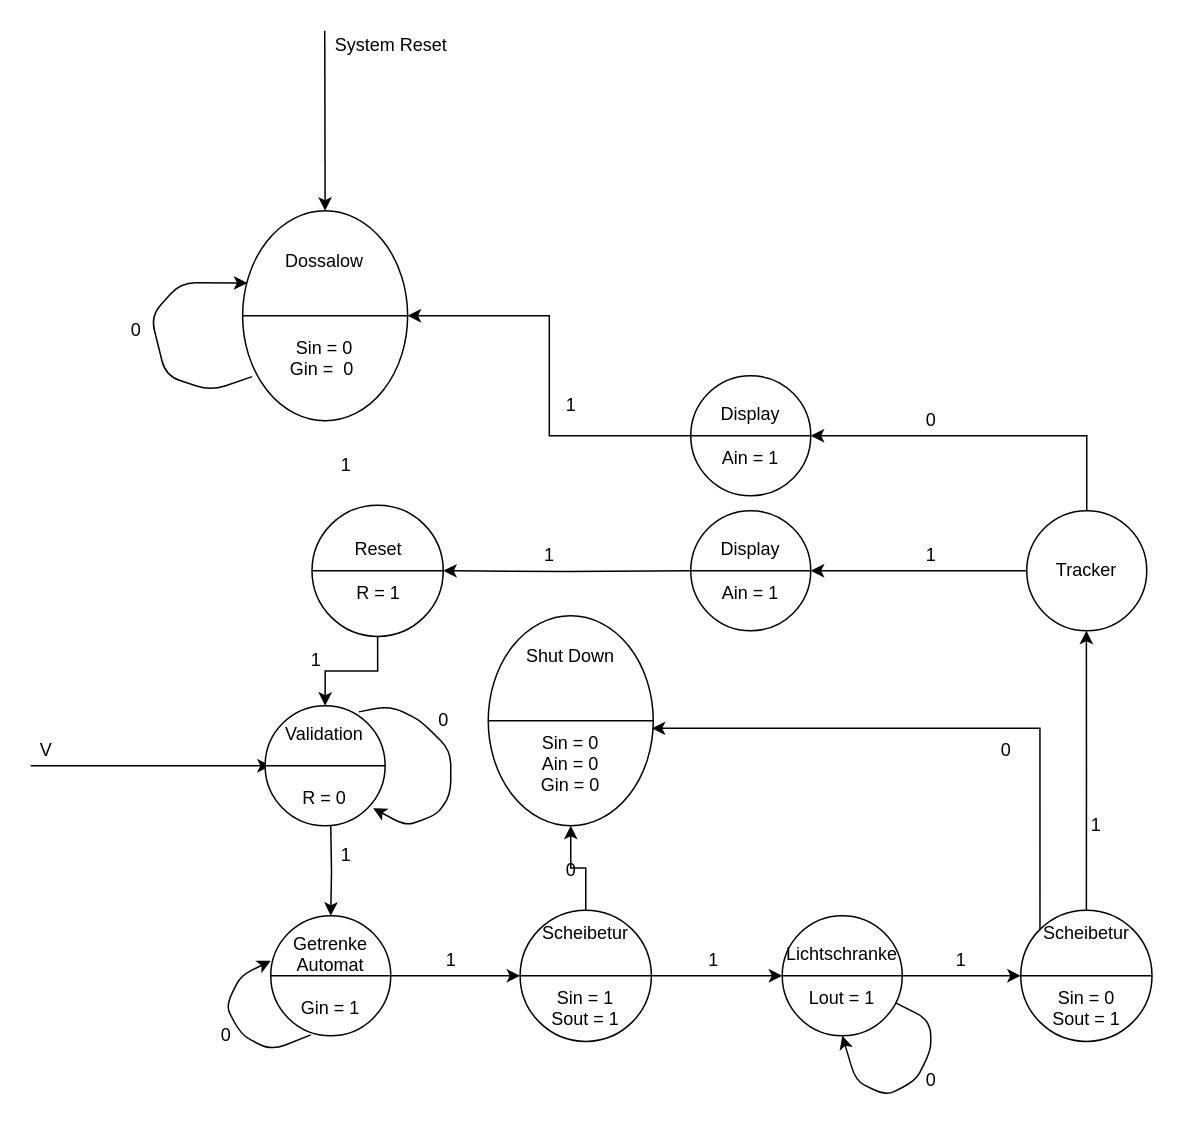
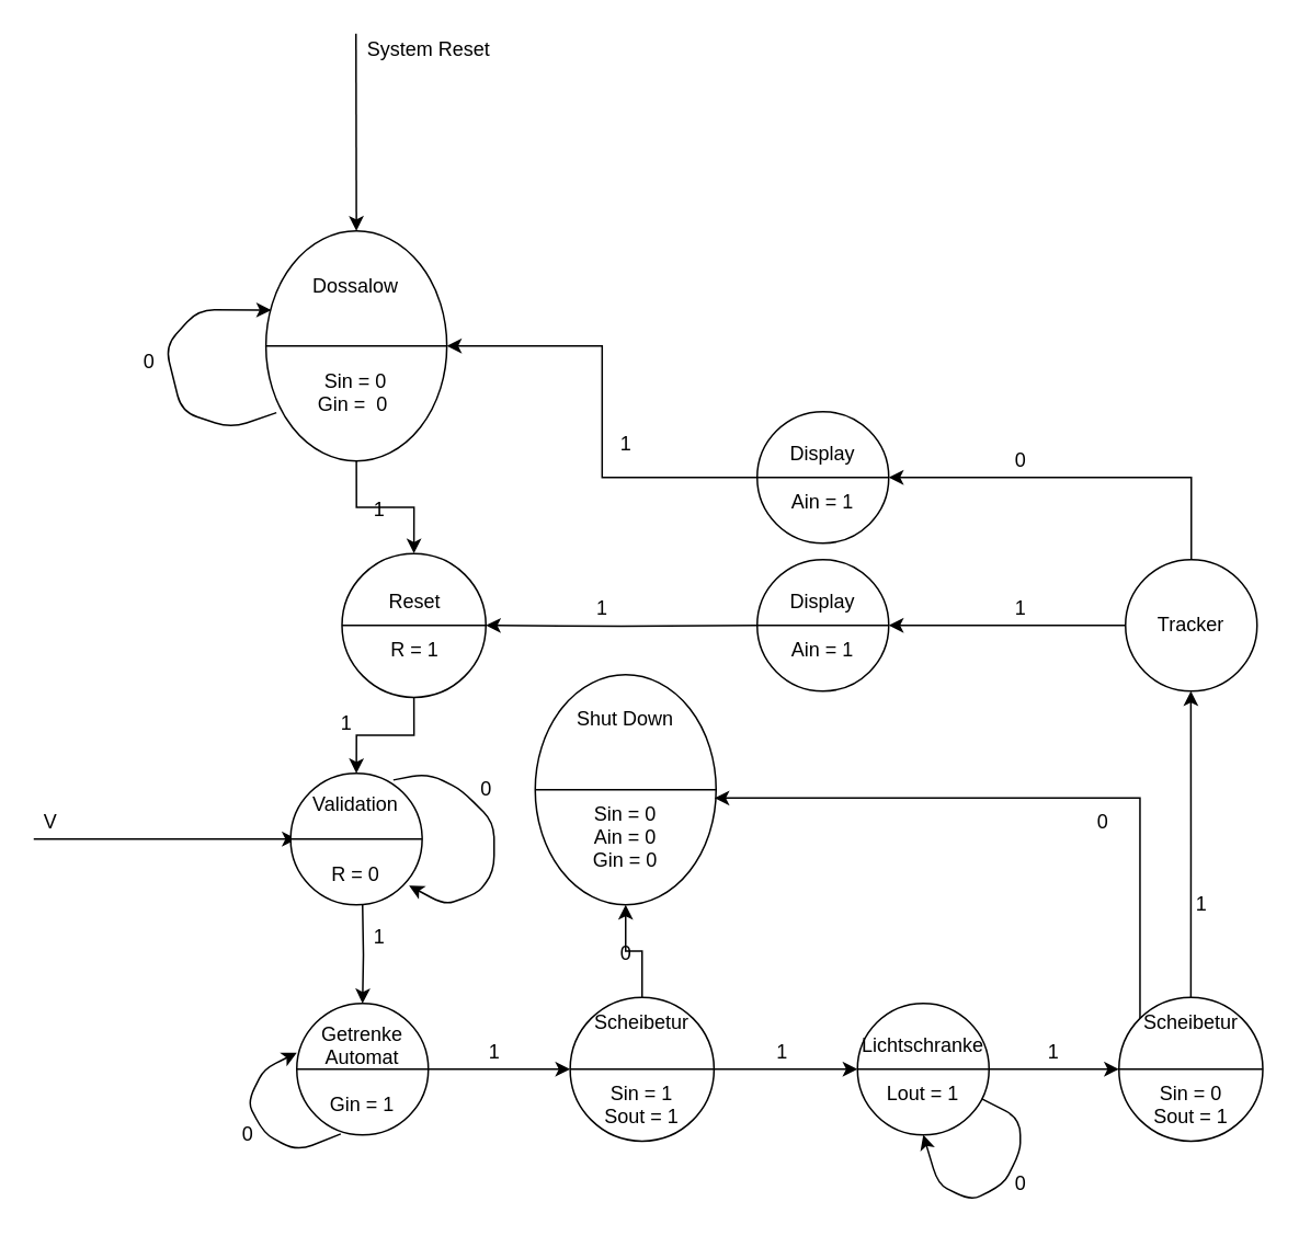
  <mxCell id="0" />
  <mxCell id="1" parent="0" />
  <mxCell id="2" style="edgeStyle=orthogonalEdgeStyle;rounded=0;orthogonalLoop=1;jettySize=auto;html=1;exitX=0.5;exitY=1;exitDx=0;exitDy=0;" parent="1" target="6" edge="1"><mxGeometry relative="1" as="geometry"><mxPoint x="220" y="550" as="sourcePoint" /></mxGeometry></mxCell>
  <mxCell id="3" value="" style="endArrow=classic;html=1;entryX=0;entryY=0.5;entryDx=0;entryDy=0;" parent="1" edge="1"><mxGeometry width="50" height="50" relative="1" as="geometry"><mxPoint x="20" y="510" as="sourcePoint" /><mxPoint x="180" y="510" as="targetPoint" /></mxGeometry></mxCell>
  <mxCell id="4" value="V" style="text;html=1;align=center;verticalAlign=middle;resizable=0;points=[];autosize=1;" parent="1" vertex="1"><mxGeometry x="20" y="490" width="20" height="20" as="geometry" /></mxCell>
  <mxCell id="5" style="edgeStyle=orthogonalEdgeStyle;rounded=0;orthogonalLoop=1;jettySize=auto;html=1;exitX=1;exitY=0.5;exitDx=0;exitDy=0;entryX=0;entryY=0.5;entryDx=0;entryDy=0;" parent="1" source="6" target="9" edge="1"><mxGeometry relative="1" as="geometry" /></mxCell>
  <mxCell id="6" value="Getrenke&lt;br&gt;Automat&lt;br&gt;&lt;br&gt;Gin = 1&lt;br&gt;" style="shape=lineEllipse;perimeter=ellipsePerimeter;whiteSpace=wrap;html=1;backgroundOutline=1;" parent="1" vertex="1"><mxGeometry x="180" y="610" width="80" height="80" as="geometry" /></mxCell>
  <mxCell id="7" style="edgeStyle=orthogonalEdgeStyle;rounded=0;orthogonalLoop=1;jettySize=auto;html=1;exitX=1;exitY=0.5;exitDx=0;exitDy=0;entryX=0;entryY=0.5;entryDx=0;entryDy=0;" parent="1" source="9" target="11" edge="1"><mxGeometry relative="1" as="geometry" /></mxCell>
  <mxCell id="8" style="edgeStyle=orthogonalEdgeStyle;rounded=0;orthogonalLoop=1;jettySize=auto;html=1;exitX=0.5;exitY=0;exitDx=0;exitDy=0;entryX=0.5;entryY=1;entryDx=0;entryDy=0;" parent="1" source="9" target="14" edge="1"><mxGeometry relative="1" as="geometry"><mxPoint x="390" y="560" as="targetPoint" /></mxGeometry></mxCell>
  <mxCell id="9" value="Scheibetur&lt;br&gt;&lt;br&gt;&lt;br&gt;Sin = 1&lt;br&gt;Sout = 1" style="shape=lineEllipse;perimeter=ellipsePerimeter;whiteSpace=wrap;html=1;backgroundOutline=1;" parent="1" vertex="1"><mxGeometry x="346.25" y="606.25" width="87.5" height="87.5" as="geometry" /></mxCell>
  <mxCell id="10" style="edgeStyle=orthogonalEdgeStyle;rounded=0;orthogonalLoop=1;jettySize=auto;html=1;exitX=1;exitY=0.5;exitDx=0;exitDy=0;entryX=0;entryY=0.5;entryDx=0;entryDy=0;" parent="1" source="11" target="24" edge="1"><mxGeometry relative="1" as="geometry" /></mxCell>
  <mxCell id="11" value="Lichtschranke&lt;br&gt;&lt;br&gt;Lout = 1" style="shape=lineEllipse;perimeter=ellipsePerimeter;whiteSpace=wrap;html=1;backgroundOutline=1;" parent="1" vertex="1"><mxGeometry x="521" y="610" width="80" height="80" as="geometry" /></mxCell>
  <mxCell id="12" value="1" style="text;html=1;align=center;verticalAlign=middle;resizable=0;points=[];autosize=1;" parent="1" vertex="1"><mxGeometry x="465" y="630" width="20" height="20" as="geometry" /></mxCell>
  <mxCell id="13" style="edgeStyle=orthogonalEdgeStyle;rounded=0;orthogonalLoop=1;jettySize=auto;html=1;exitX=0;exitY=0.5;exitDx=0;exitDy=0;entryX=1;entryY=0.5;entryDx=0;entryDy=0;" edge="1" parent="1"><mxGeometry relative="1" as="geometry"><mxPoint x="683.75" y="380" as="sourcePoint" /><mxPoint x="540" y="380" as="targetPoint" /></mxGeometry></mxCell>
  <mxCell id="14" value="Shut Down&lt;br&gt;&lt;br&gt;&lt;br&gt;&lt;br&gt;Sin = 0&lt;br&gt;Ain = 0&lt;br&gt;Gin = 0" style="shape=lineEllipse;perimeter=ellipsePerimeter;whiteSpace=wrap;html=1;backgroundOutline=1;" parent="1" vertex="1"><mxGeometry x="325" y="410" width="110" height="140" as="geometry" /></mxCell>
  <mxCell id="15" value="0" style="text;html=1;align=center;verticalAlign=middle;resizable=0;points=[];autosize=1;" parent="1" vertex="1"><mxGeometry x="370" y="570" width="20" height="20" as="geometry" /></mxCell>
  <mxCell id="16" value="1" style="text;html=1;align=center;verticalAlign=middle;resizable=0;points=[];autosize=1;" parent="1" vertex="1"><mxGeometry x="220" y="560" width="20" height="20" as="geometry" /></mxCell>
  <mxCell id="17" value="0" style="text;html=1;align=center;verticalAlign=middle;resizable=0;points=[];autosize=1;" parent="1" vertex="1"><mxGeometry x="285" y="470" width="20" height="20" as="geometry" /></mxCell>
  <mxCell id="18" value="" style="endArrow=classic;html=1;exitX=0.734;exitY=0.051;exitDx=0;exitDy=0;exitPerimeter=0;entryX=1;entryY=1;entryDx=0;entryDy=0;" parent="1" edge="1"><mxGeometry width="50" height="50" relative="1" as="geometry"><mxPoint x="238.72" y="474.08" as="sourcePoint" /><mxPoint x="248.284" y="538.284" as="targetPoint" /><Array as="points"><mxPoint x="260" y="470" /><mxPoint x="280" y="480" /><mxPoint x="300" y="500" /><mxPoint x="300" y="530" /><mxPoint x="290" y="543" /><mxPoint x="270" y="550" /></Array></mxGeometry></mxCell>
  <mxCell id="19" value="" style="endArrow=classic;html=1;exitX=0.334;exitY=0.993;exitDx=0;exitDy=0;exitPerimeter=0;entryX=0;entryY=0.375;entryDx=0;entryDy=0;entryPerimeter=0;" parent="1" source="6" target="6" edge="1"><mxGeometry width="50" height="50" relative="1" as="geometry"><mxPoint x="140" y="730" as="sourcePoint" /><mxPoint x="160" y="650" as="targetPoint" /><Array as="points"><mxPoint x="180" y="700" /><mxPoint x="160" y="689" /><mxPoint x="150" y="670" /><mxPoint x="160" y="650" /></Array></mxGeometry></mxCell>
  <mxCell id="20" value="0" style="text;html=1;align=center;verticalAlign=middle;resizable=0;points=[];autosize=1;" parent="1" vertex="1"><mxGeometry x="140" y="680" width="20" height="20" as="geometry" /></mxCell>
  <mxCell id="21" value="1" style="text;html=1;align=center;verticalAlign=middle;resizable=0;points=[];autosize=1;" parent="1" vertex="1"><mxGeometry x="290" y="630" width="20" height="20" as="geometry" /></mxCell>
  <mxCell id="22" style="edgeStyle=orthogonalEdgeStyle;rounded=0;orthogonalLoop=1;jettySize=auto;html=1;exitX=0;exitY=0;exitDx=0;exitDy=0;entryX=0.991;entryY=0.536;entryDx=0;entryDy=0;entryPerimeter=0;" parent="1" source="24" target="14" edge="1"><mxGeometry relative="1" as="geometry"><Array as="points"><mxPoint x="693" y="485" /></Array></mxGeometry></mxCell>
  <mxCell id="23" style="edgeStyle=orthogonalEdgeStyle;rounded=0;orthogonalLoop=1;jettySize=auto;html=1;exitX=0.5;exitY=0;exitDx=0;exitDy=0;entryX=0.5;entryY=1;entryDx=0;entryDy=0;" parent="1" source="24" edge="1"><mxGeometry relative="1" as="geometry"><mxPoint x="723.75" y="420" as="targetPoint" /></mxGeometry></mxCell>
  <mxCell id="24" value="Scheibetur&lt;br&gt;&lt;br&gt;&lt;br&gt;Sin = 0&lt;br&gt;Sout = 1" style="shape=lineEllipse;perimeter=ellipsePerimeter;whiteSpace=wrap;html=1;backgroundOutline=1;" parent="1" vertex="1"><mxGeometry x="680" y="606.25" width="87.5" height="87.5" as="geometry" /></mxCell>
  <mxCell id="25" value="1" style="text;html=1;align=center;verticalAlign=middle;resizable=0;points=[];autosize=1;" parent="1" vertex="1"><mxGeometry x="630" y="630" width="20" height="20" as="geometry" /></mxCell>
  <mxCell id="26" value="" style="endArrow=classic;html=1;entryX=0.5;entryY=1;entryDx=0;entryDy=0;" parent="1" source="11" target="11" edge="1"><mxGeometry width="50" height="50" relative="1" as="geometry"><mxPoint x="630" y="740" as="sourcePoint" /><mxPoint x="560" y="700" as="targetPoint" /><Array as="points"><mxPoint x="620" y="680" /><mxPoint x="620" y="700" /><mxPoint x="610" y="720" /><mxPoint x="590" y="730" /><mxPoint x="570" y="720" /></Array></mxGeometry></mxCell>
  <mxCell id="27" value="0" style="text;html=1;align=center;verticalAlign=middle;resizable=0;points=[];autosize=1;" parent="1" vertex="1"><mxGeometry x="610" y="710" width="20" height="20" as="geometry" /></mxCell>
  <mxCell id="28" value="0" style="text;html=1;align=center;verticalAlign=middle;resizable=0;points=[];autosize=1;" parent="1" vertex="1"><mxGeometry x="660" y="490" width="20" height="20" as="geometry" /></mxCell>
  <mxCell id="29" value="1" style="text;html=1;align=center;verticalAlign=middle;resizable=0;points=[];autosize=1;" parent="1" vertex="1"><mxGeometry x="720" y="540" width="20" height="20" as="geometry" /></mxCell>
  <mxCell id="30" style="edgeStyle=orthogonalEdgeStyle;rounded=0;orthogonalLoop=1;jettySize=auto;html=1;exitX=0.5;exitY=1;exitDx=0;exitDy=0;entryX=0.5;entryY=0;entryDx=0;entryDy=0;" parent="1" source="31" target="32" edge="1"><mxGeometry relative="1" as="geometry"><mxPoint x="220.333" y="460" as="targetPoint" /></mxGeometry></mxCell>
  <mxCell id="31" value="Reset&lt;br&gt;&lt;br&gt;R = 1" style="shape=lineEllipse;perimeter=ellipsePerimeter;whiteSpace=wrap;html=1;backgroundOutline=1;" parent="1" vertex="1"><mxGeometry x="207.5" y="336.25" width="87.5" height="87.5" as="geometry" /></mxCell>
  <mxCell id="32" value="Validation&lt;br&gt;&lt;br&gt;&lt;br&gt;R = 0" style="shape=lineEllipse;perimeter=ellipsePerimeter;whiteSpace=wrap;html=1;backgroundOutline=1;" parent="1" vertex="1"><mxGeometry x="176.25" y="470" width="80" height="80" as="geometry" /></mxCell>
  <mxCell id="33" value="1" style="text;html=1;align=center;verticalAlign=middle;resizable=0;points=[];autosize=1;" parent="1" vertex="1"><mxGeometry x="610" y="360" width="20" height="20" as="geometry" /></mxCell>
  <mxCell id="34" value="1" style="text;html=1;align=center;verticalAlign=middle;resizable=0;points=[];autosize=1;" parent="1" vertex="1"><mxGeometry x="200" y="430" width="20" height="20" as="geometry" /></mxCell>
  <mxCell id="35" style="edgeStyle=orthogonalEdgeStyle;rounded=0;orthogonalLoop=1;jettySize=auto;html=1;exitX=0;exitY=0.5;exitDx=0;exitDy=0;entryX=1;entryY=0.5;entryDx=0;entryDy=0;" edge="1" parent="1" target="31"><mxGeometry relative="1" as="geometry"><mxPoint x="460" y="380" as="sourcePoint" /></mxGeometry></mxCell>
  <mxCell id="36" value="1" style="text;html=1;strokeColor=none;fillColor=none;align=center;verticalAlign=middle;whiteSpace=wrap;rounded=0;" vertex="1" parent="1"><mxGeometry x="346.25" y="360" width="40" height="20" as="geometry" /></mxCell>
  <mxCell id="37" value="Display&lt;br&gt;&lt;br&gt;Ain = 1" style="shape=lineEllipse;perimeter=ellipsePerimeter;whiteSpace=wrap;html=1;backgroundOutline=1;" vertex="1" parent="1"><mxGeometry x="460" y="340" width="80" height="80" as="geometry" /></mxCell>
  <mxCell id="38" style="edgeStyle=orthogonalEdgeStyle;rounded=0;orthogonalLoop=1;jettySize=auto;html=1;exitX=0.5;exitY=0;exitDx=0;exitDy=0;entryX=1;entryY=0.5;entryDx=0;entryDy=0;" edge="1" parent="1" source="39" target="41"><mxGeometry relative="1" as="geometry" /></mxCell>
  <mxCell id="39" value="Tracker" style="ellipse;whiteSpace=wrap;html=1;aspect=fixed;" vertex="1" parent="1"><mxGeometry x="684" y="340" width="80" height="80" as="geometry" /></mxCell>
  <mxCell id="40" style="edgeStyle=orthogonalEdgeStyle;rounded=0;orthogonalLoop=1;jettySize=auto;html=1;exitX=0;exitY=0.5;exitDx=0;exitDy=0;entryX=1;entryY=0.5;entryDx=0;entryDy=0;" edge="1" parent="1" source="41" target="44"><mxGeometry relative="1" as="geometry" /></mxCell>
  <mxCell id="41" value="Display&lt;br&gt;&lt;br&gt;Ain = 1" style="shape=lineEllipse;perimeter=ellipsePerimeter;whiteSpace=wrap;html=1;backgroundOutline=1;" vertex="1" parent="1"><mxGeometry x="460" y="250" width="80" height="80" as="geometry" /></mxCell>
  <mxCell id="42" value="0" style="text;html=1;align=center;verticalAlign=middle;resizable=0;points=[];autosize=1;" vertex="1" parent="1"><mxGeometry x="610" y="270" width="20" height="20" as="geometry" /></mxCell>
+ <mxCell id="43" style="edgeStyle=orthogonalEdgeStyle;rounded=0;orthogonalLoop=1;jettySize=auto;html=1;exitX=0.5;exitY=1;exitDx=0;exitDy=0;entryX=0.5;entryY=0;entryDx=0;entryDy=0;" edge="1" parent="1" source="44" target="31"><mxGeometry relative="1" as="geometry" /></mxCell>
  <mxCell id="44" value="Dossalow&lt;br&gt;&lt;br&gt;&lt;br&gt;&lt;br&gt;Sin = 0&lt;br&gt;Gin =&amp;nbsp; 0&amp;nbsp;&lt;br&gt;" style="shape=lineEllipse;perimeter=ellipsePerimeter;whiteSpace=wrap;html=1;backgroundOutline=1;" vertex="1" parent="1"><mxGeometry x="161.25" y="140" width="110" height="140" as="geometry" /></mxCell>
  <mxCell id="45" value="1" style="text;html=1;align=center;verticalAlign=middle;resizable=0;points=[];autosize=1;" vertex="1" parent="1"><mxGeometry x="370" y="260" width="20" height="20" as="geometry" /></mxCell>
  <mxCell id="46" value="1" style="text;html=1;align=center;verticalAlign=middle;resizable=0;points=[];autosize=1;" vertex="1" parent="1"><mxGeometry x="220" width="20" height="20" as="geometry" y="300" /></mxCell>
  <mxCell id="47" value="" style="endArrow=classic;html=1;exitX=0.058;exitY=0.79;exitDx=0;exitDy=0;exitPerimeter=0;entryX=0.029;entryY=0.344;entryDx=0;entryDy=0;entryPerimeter=0;" edge="1" parent="1" source="44" target="44"><mxGeometry width="50" height="50" relative="1" as="geometry"><mxPoint x="140" y="260" as="sourcePoint" /><mxPoint x="160" y="150" as="targetPoint" /><Array as="points"><mxPoint x="140" y="260" /><mxPoint x="110" y="250" /><mxPoint x="100" y="210" /><mxPoint x="120" y="188" /></Array></mxGeometry></mxCell>
  <mxCell id="48" value="0" style="text;html=1;align=center;verticalAlign=middle;resizable=0;points=[];autosize=1;" vertex="1" parent="1"><mxGeometry x="80" y="210" width="20" height="20" as="geometry" /></mxCell>
  <mxCell id="49" value="" style="endArrow=classic;html=1;entryX=0.5;entryY=0;entryDx=0;entryDy=0;" edge="1" parent="1" target="44"><mxGeometry width="50" height="50" relative="1" as="geometry"><mxPoint x="216" y="20" as="sourcePoint" /><mxPoint x="220" y="110" as="targetPoint" /></mxGeometry></mxCell>
  <mxCell id="50" value="System Reset" style="text;html=1;align=center;verticalAlign=middle;resizable=0;points=[];autosize=1;" vertex="1" parent="1"><mxGeometry x="215" y="20" width="90" height="20" as="geometry" /></mxCell>
